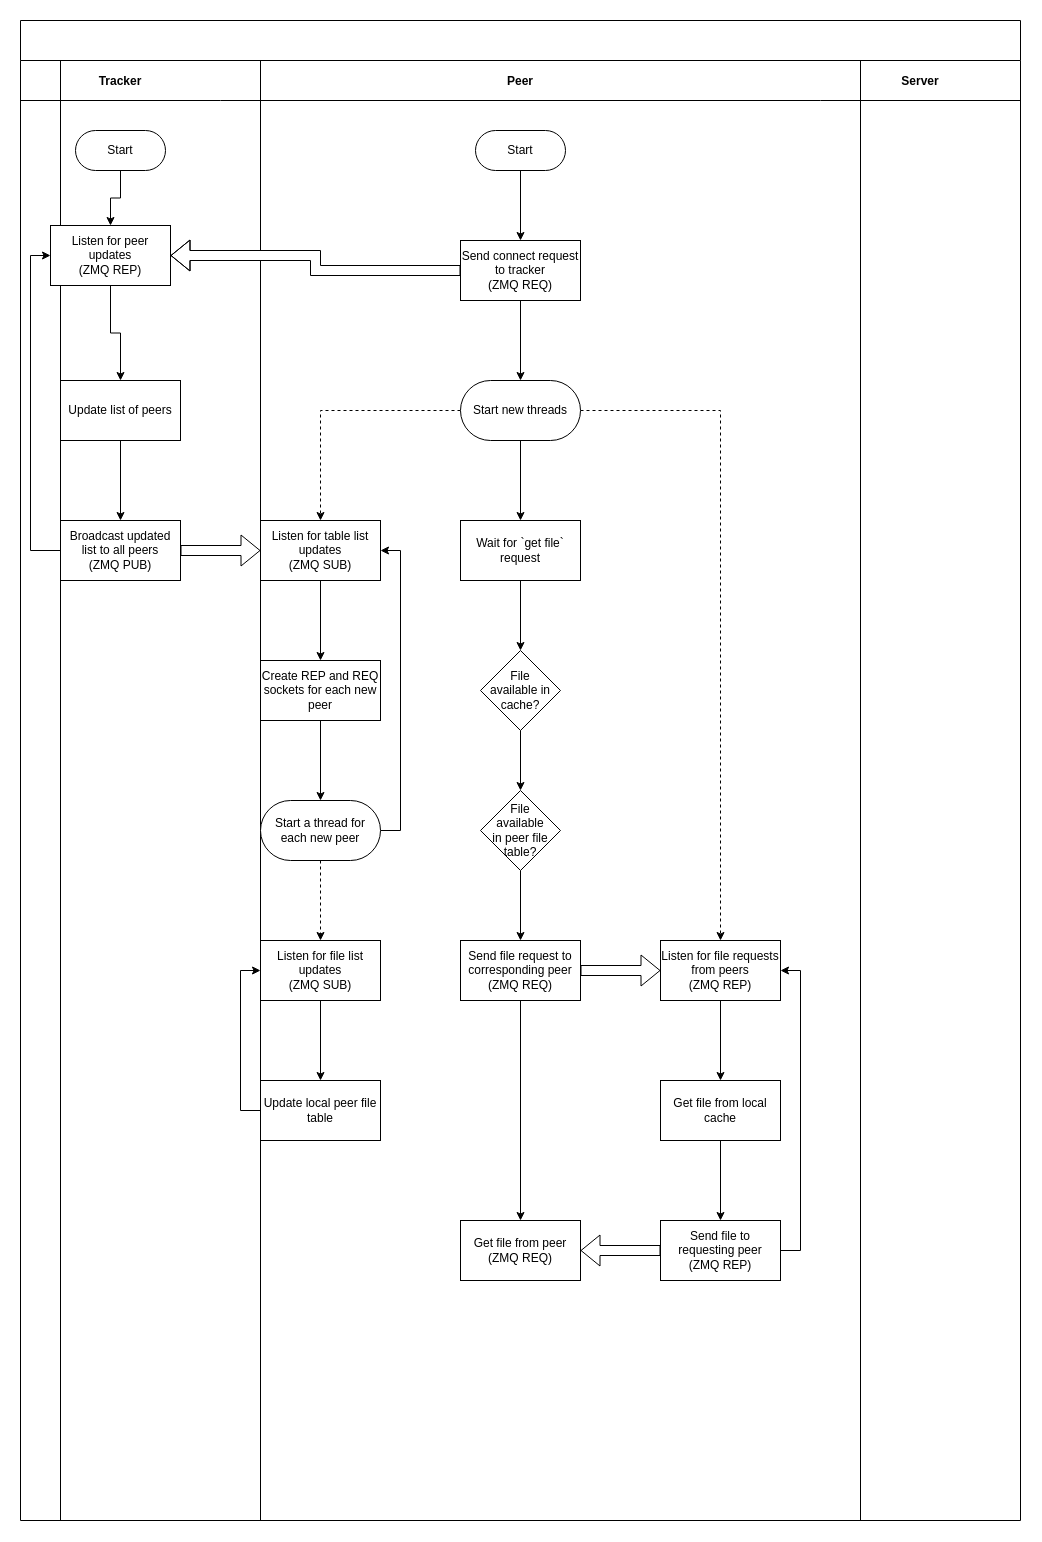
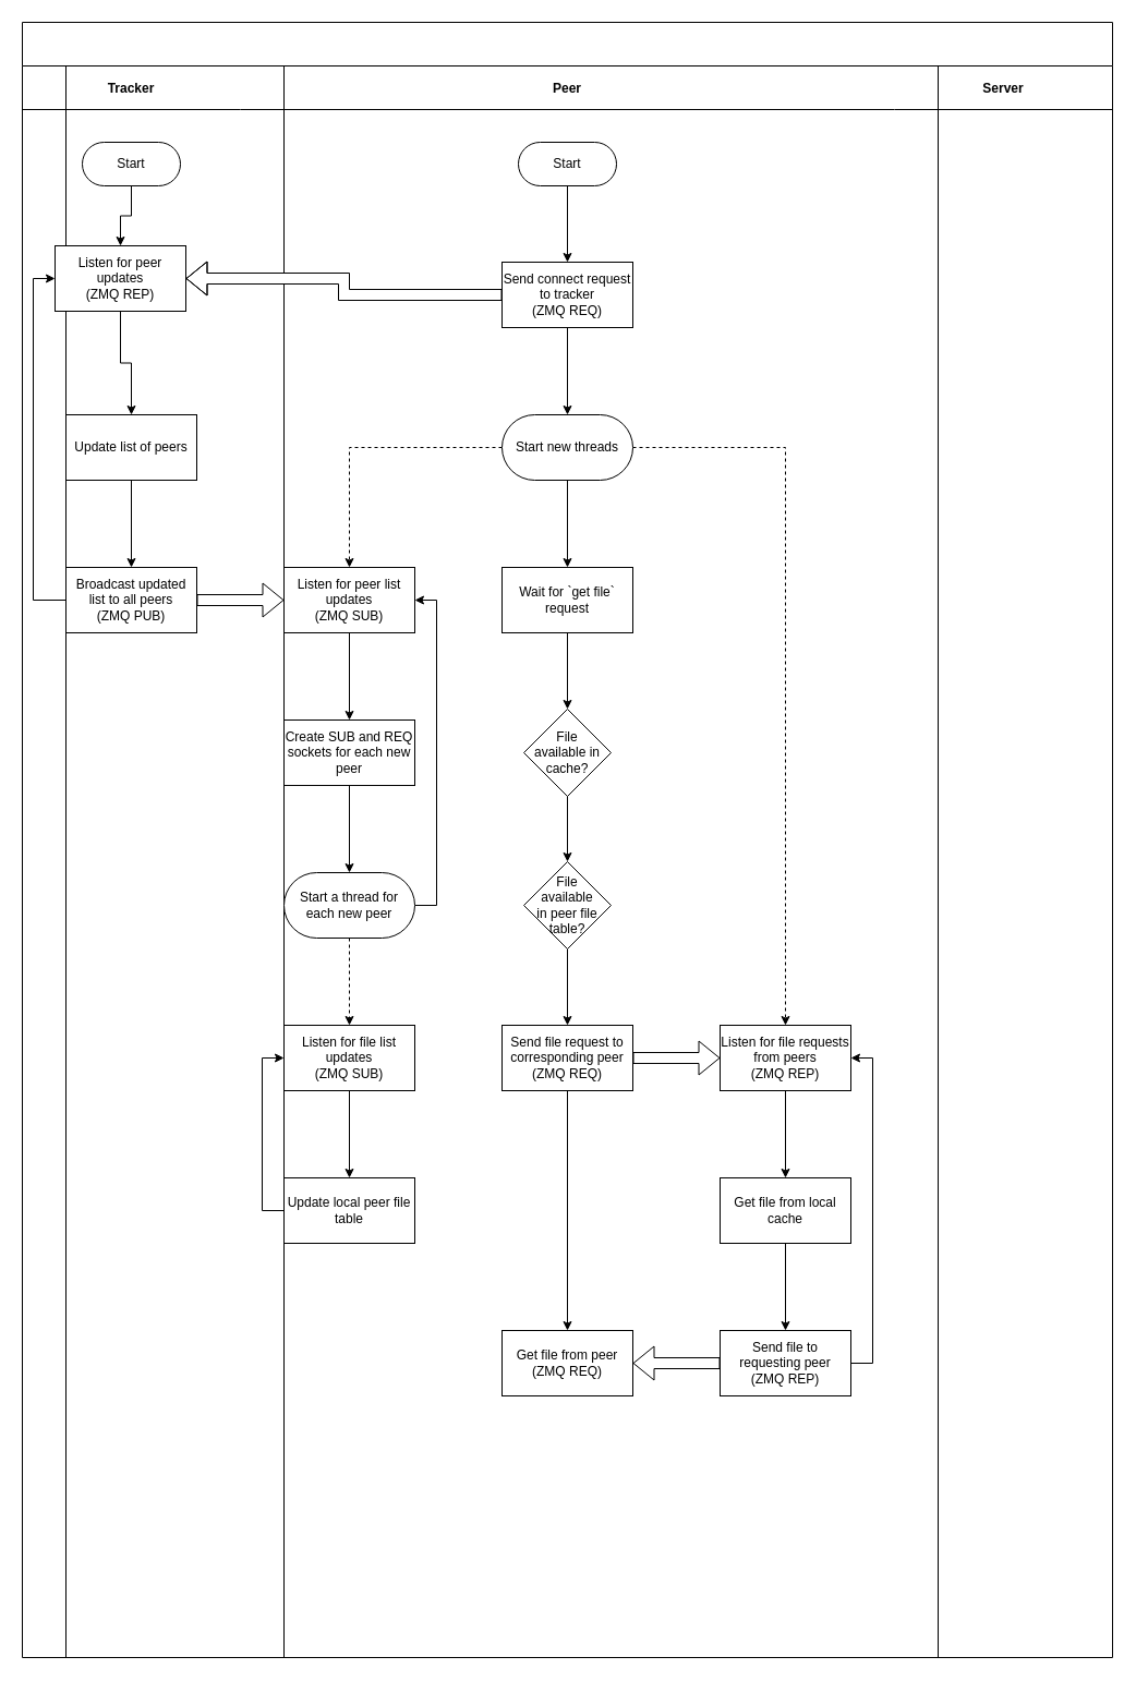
  <mxCell id="0" />
  <mxCell id="1" parent="0" />
  <mxCell id="2" value="" style="shape=table;childLayout=tableLayout;startSize=40;collapsible=0;recursiveResize=0;expand=0;fillColor=none;fontStyle=1" parent="1" vertex="1"><mxGeometry x="20" y="20" width="1000" height="1500" as="geometry" /></mxCell>
  <mxCell id="3" value="" style="shape=tableRow;horizontal=0;swimlaneHead=0;swimlaneBody=0;top=0;left=0;bottom=0;right=0;fillColor=none;points=[[0,0.5],[1,0.5]];portConstraint=eastwest;startSize=40;collapsible=0;recursiveResize=0;expand=0;fontStyle=1;" parent="2" vertex="1"><mxGeometry y="40" width="1000" height="1460" as="geometry" /></mxCell>
  <mxCell id="4" value="Tracker" style="swimlane;swimlaneHead=0;swimlaneBody=0;connectable=0;fillColor=none;startSize=40;collapsible=0;recursiveResize=0;expand=0;fontStyle=1;" parent="3" vertex="1"><mxGeometry width="200" height="1460" as="geometry"><mxRectangle width="200" height="1460" as="alternateBounds" /></mxGeometry></mxCell>
  <mxCell id="5" value="Update list of peers" style="whiteSpace=wrap;html=1;rounded=0;glass=0;arcSize=50;" parent="4" vertex="1"><mxGeometry x="40" y="320" width="120" height="60" as="geometry" /></mxCell>
  <mxCell id="6" value="&lt;div&gt;Broadcast updated list to all peers&lt;/div&gt;&lt;div&gt;(ZMQ PUB)&lt;/div&gt;" style="whiteSpace=wrap;html=1;rounded=0;glass=0;arcSize=50;" parent="4" vertex="1"><mxGeometry x="40" y="460" width="120" height="60" as="geometry" /></mxCell>
  <mxCell id="7" value="" style="edgeStyle=orthogonalEdgeStyle;rounded=0;orthogonalLoop=1;jettySize=auto;html=1;" parent="4" source="5" target="6" edge="1"><mxGeometry relative="1" as="geometry" /></mxCell>
  <mxCell id="8" value="Start" style="rounded=1;whiteSpace=wrap;html=1;arcSize=50;" parent="4" vertex="1"><mxGeometry x="55" y="70" width="90" height="40" as="geometry" /></mxCell>
  <mxCell id="9" value="Peer" style="swimlane;swimlaneHead=0;swimlaneBody=0;connectable=0;fillColor=none;startSize=40;collapsible=0;recursiveResize=0;expand=0;fontStyle=1;" parent="3" vertex="1"><mxGeometry x="200" width="600" height="1460" as="geometry"><mxRectangle width="600" height="1460" as="alternateBounds" /></mxGeometry></mxCell>
  <mxCell id="10" value="Start" style="rounded=1;whiteSpace=wrap;html=1;arcSize=50;" parent="9" vertex="1"><mxGeometry x="255" y="70" width="90" height="40" as="geometry" /></mxCell>
- <mxCell id="11" value="&lt;div&gt;Listen for table list updates&lt;/div&gt;&lt;div&gt;(ZMQ SUB)&lt;/div&gt;" style="whiteSpace=wrap;html=1;rounded=0;glass=0;arcSize=50;" parent="9" vertex="1"><mxGeometry x="40" y="460" width="120" height="60" as="geometry" /></mxCell>
+ <mxCell id="11" value="&lt;div&gt;Listen for peer list updates&lt;/div&gt;&lt;div&gt;(ZMQ SUB)&lt;/div&gt;" style="whiteSpace=wrap;html=1;rounded=0;glass=0;arcSize=50;" parent="9" vertex="1"><mxGeometry x="40" y="460" width="120" height="60" as="geometry" /></mxCell>
  <mxCell id="12" value="" style="edgeStyle=orthogonalEdgeStyle;rounded=0;orthogonalLoop=1;jettySize=auto;html=1;" edge="1" parent="9" source="17" target="20"><mxGeometry relative="1" as="geometry" /></mxCell>
  <mxCell id="13" value="" style="edgeStyle=orthogonalEdgeStyle;rounded=0;orthogonalLoop=1;jettySize=auto;html=1;" edge="1" parent="9" source="20" target="21"><mxGeometry relative="1" as="geometry" /></mxCell>
  <mxCell id="14" value="Wait for `get file` request" style="whiteSpace=wrap;html=1;rounded=0;glass=0;arcSize=50;" vertex="1" parent="9"><mxGeometry x="240" y="460" width="120" height="60" as="geometry" /></mxCell>
  <mxCell id="15" value="&lt;div&gt;File&lt;/div&gt;&lt;div&gt;available in&lt;/div&gt;&lt;div&gt;cache?&lt;/div&gt;" style="rhombus;whiteSpace=wrap;html=1;rounded=0;glass=0;arcSize=50;" vertex="1" parent="9"><mxGeometry x="260" y="590" width="80" height="80" as="geometry" /></mxCell>
  <mxCell id="16" value="" style="edgeStyle=orthogonalEdgeStyle;rounded=0;orthogonalLoop=1;jettySize=auto;html=1;" edge="1" parent="9" source="14" target="15"><mxGeometry relative="1" as="geometry" /></mxCell>
  <mxCell id="17" value="&lt;div&gt;File&lt;/div&gt;&lt;div&gt;available&lt;/div&gt;&lt;div&gt;in peer file&lt;/div&gt;&lt;div&gt;table?&lt;br&gt;&lt;/div&gt;" style="rhombus;whiteSpace=wrap;html=1;rounded=0;glass=0;arcSize=50;" vertex="1" parent="9"><mxGeometry x="260" y="730" width="80" height="80" as="geometry" /></mxCell>
  <mxCell id="18" value="" style="edgeStyle=orthogonalEdgeStyle;rounded=0;orthogonalLoop=1;jettySize=auto;html=1;" edge="1" parent="9" source="15" target="17"><mxGeometry relative="1" as="geometry" /></mxCell>
  <mxCell id="19" style="edgeStyle=orthogonalEdgeStyle;rounded=0;orthogonalLoop=1;jettySize=auto;html=1;exitX=1;exitY=0.5;exitDx=0;exitDy=0;entryX=0;entryY=0.5;entryDx=0;entryDy=0;shape=flexArrow;fillColor=default;" edge="1" parent="9" source="20" target="22"><mxGeometry relative="1" as="geometry" /></mxCell>
  <mxCell id="20" value="&lt;div&gt;Send file request to corresponding peer&lt;/div&gt;&lt;div&gt;(ZMQ REQ)&lt;br&gt;&lt;/div&gt;" style="whiteSpace=wrap;html=1;rounded=0;glass=0;arcSize=50;" vertex="1" parent="9"><mxGeometry x="240" y="880" width="120" height="60" as="geometry" /></mxCell>
  <mxCell id="21" value="&lt;div&gt;Get file from peer&lt;/div&gt;&lt;div&gt;(ZMQ REQ)&lt;br&gt;&lt;/div&gt;" style="whiteSpace=wrap;html=1;rounded=0;glass=0;arcSize=50;" vertex="1" parent="9"><mxGeometry x="240" y="1160" width="120" height="60" as="geometry" /></mxCell>
  <mxCell id="22" value="&lt;div&gt;Listen for file requests from peers&lt;/div&gt;&lt;div&gt;(ZMQ REP)&lt;br&gt;&lt;/div&gt;" style="whiteSpace=wrap;html=1;rounded=0;glass=0;arcSize=50;" vertex="1" parent="9"><mxGeometry x="440" y="880" width="120" height="60" as="geometry" /></mxCell>
  <mxCell id="23" value="&lt;div&gt;Get file from local cache&lt;/div&gt;" style="whiteSpace=wrap;html=1;rounded=0;glass=0;arcSize=50;" vertex="1" parent="9"><mxGeometry x="440" y="1020" width="120" height="60" as="geometry" /></mxCell>
  <mxCell id="24" style="edgeStyle=orthogonalEdgeStyle;rounded=0;orthogonalLoop=1;jettySize=auto;html=1;exitX=1;exitY=0.5;exitDx=0;exitDy=0;entryX=1;entryY=0.5;entryDx=0;entryDy=0;" edge="1" parent="9" source="26" target="22"><mxGeometry relative="1" as="geometry" /></mxCell>
  <mxCell id="25" style="edgeStyle=orthogonalEdgeStyle;shape=flexArrow;rounded=0;orthogonalLoop=1;jettySize=auto;html=1;exitX=0;exitY=0.5;exitDx=0;exitDy=0;entryX=1;entryY=0.5;entryDx=0;entryDy=0;fillColor=default;" edge="1" parent="9" source="26" target="21"><mxGeometry relative="1" as="geometry" /></mxCell>
  <mxCell id="26" value="&lt;div&gt;Send file to requesting peer&lt;/div&gt;&lt;div&gt;(ZMQ REP)&lt;br&gt;&lt;/div&gt;" style="whiteSpace=wrap;html=1;rounded=0;glass=0;arcSize=50;" vertex="1" parent="9"><mxGeometry x="440" y="1160" width="120" height="60" as="geometry" /></mxCell>
  <mxCell id="27" value="" style="edgeStyle=orthogonalEdgeStyle;rounded=0;orthogonalLoop=1;jettySize=auto;html=1;" edge="1" parent="9" source="22" target="23"><mxGeometry relative="1" as="geometry" /></mxCell>
  <mxCell id="28" value="" style="edgeStyle=orthogonalEdgeStyle;rounded=0;orthogonalLoop=1;jettySize=auto;html=1;" edge="1" parent="9" source="23" target="26"><mxGeometry relative="1" as="geometry" /></mxCell>
  <mxCell id="29" value="Server" style="swimlane;swimlaneHead=0;swimlaneBody=0;connectable=0;fillColor=none;startSize=40;collapsible=0;recursiveResize=0;expand=0;fontStyle=1;" parent="3" vertex="1"><mxGeometry x="800" width="200" height="1460" as="geometry"><mxRectangle width="200" height="1460" as="alternateBounds" /></mxGeometry></mxCell>
  <mxCell id="30" style="edgeStyle=orthogonalEdgeStyle;rounded=0;orthogonalLoop=1;jettySize=auto;html=1;exitX=1;exitY=0.5;exitDx=0;exitDy=0;entryX=0;entryY=0.5;entryDx=0;entryDy=0;shape=flexArrow;fillColor=default;" parent="3" source="6" target="11" edge="1"><mxGeometry relative="1" as="geometry" /></mxCell>
  <mxCell id="31" value="" style="edgeStyle=orthogonalEdgeStyle;rounded=0;orthogonalLoop=1;jettySize=auto;html=1;" parent="1" source="33" target="38" edge="1"><mxGeometry relative="1" as="geometry" /></mxCell>
  <mxCell id="32" style="edgeStyle=orthogonalEdgeStyle;rounded=0;orthogonalLoop=1;jettySize=auto;html=1;exitX=0;exitY=0.5;exitDx=0;exitDy=0;entryX=1;entryY=0.5;entryDx=0;entryDy=0;shape=flexArrow;fillColor=default;" parent="1" source="33" target="40" edge="1"><mxGeometry relative="1" as="geometry" /></mxCell>
  <mxCell id="33" value="&lt;div&gt;Send connect request to tracker&lt;/div&gt;&lt;div&gt;(ZMQ REQ)&lt;br&gt;&lt;/div&gt;" style="whiteSpace=wrap;html=1;rounded=0;arcSize=50;glass=0;" parent="1" vertex="1"><mxGeometry x="460" y="240" width="120" height="60" as="geometry" /></mxCell>
  <mxCell id="34" value="" style="edgeStyle=orthogonalEdgeStyle;rounded=0;orthogonalLoop=1;jettySize=auto;html=1;" parent="1" source="10" target="33" edge="1"><mxGeometry relative="1" as="geometry" /></mxCell>
  <mxCell id="35" value="" style="edgeStyle=orthogonalEdgeStyle;rounded=0;orthogonalLoop=1;jettySize=auto;html=1;dashed=1;" parent="1" source="38" target="11" edge="1"><mxGeometry relative="1" as="geometry" /></mxCell>
  <mxCell id="36" style="edgeStyle=orthogonalEdgeStyle;rounded=0;orthogonalLoop=1;jettySize=auto;html=1;exitX=0.5;exitY=1;exitDx=0;exitDy=0;entryX=0.5;entryY=0;entryDx=0;entryDy=0;" edge="1" parent="1" source="38" target="14"><mxGeometry relative="1" as="geometry" /></mxCell>
  <mxCell id="37" style="edgeStyle=orthogonalEdgeStyle;rounded=0;orthogonalLoop=1;jettySize=auto;html=1;exitX=1;exitY=0.5;exitDx=0;exitDy=0;dashed=1;" edge="1" parent="1" source="38" target="22"><mxGeometry relative="1" as="geometry" /></mxCell>
  <mxCell id="38" value="&lt;div&gt;Start new threads&lt;/div&gt;" style="whiteSpace=wrap;html=1;rounded=1;glass=0;arcSize=50;" parent="1" vertex="1"><mxGeometry x="460" y="380" width="120" height="60" as="geometry" /></mxCell>
  <mxCell id="39" style="edgeStyle=orthogonalEdgeStyle;rounded=0;orthogonalLoop=1;jettySize=auto;html=1;exitX=0.5;exitY=1;exitDx=0;exitDy=0;entryX=0.5;entryY=0;entryDx=0;entryDy=0;" parent="1" source="40" target="5" edge="1"><mxGeometry relative="1" as="geometry" /></mxCell>
  <mxCell id="40" value="&lt;div&gt;Listen for peer updates&lt;/div&gt;&lt;div&gt;(ZMQ REP)&lt;br&gt;&lt;/div&gt;" style="whiteSpace=wrap;html=1;rounded=0;glass=0;arcSize=50;" parent="1" vertex="1"><mxGeometry x="50" y="225" width="120" height="60" as="geometry" /></mxCell>
  <mxCell id="41" style="edgeStyle=orthogonalEdgeStyle;rounded=0;orthogonalLoop=1;jettySize=auto;html=1;exitX=0.5;exitY=1;exitDx=0;exitDy=0;entryX=0.5;entryY=0;entryDx=0;entryDy=0;" parent="1" source="8" target="40" edge="1"><mxGeometry relative="1" as="geometry" /></mxCell>
  <mxCell id="42" style="edgeStyle=orthogonalEdgeStyle;rounded=0;orthogonalLoop=1;jettySize=auto;html=1;exitX=0;exitY=0.5;exitDx=0;exitDy=0;entryX=0;entryY=0.5;entryDx=0;entryDy=0;" parent="1" source="6" target="40" edge="1"><mxGeometry relative="1" as="geometry" /></mxCell>
  <mxCell id="43" value="" style="edgeStyle=orthogonalEdgeStyle;rounded=0;orthogonalLoop=1;jettySize=auto;html=1;fillColor=default;" parent="1" source="44" target="48" edge="1"><mxGeometry relative="1" as="geometry" /></mxCell>
- <mxCell id="44" value="Create REP and REQ sockets for each new peer" style="whiteSpace=wrap;html=1;rounded=0;glass=0;arcSize=50;" parent="1" vertex="1"><mxGeometry x="260" y="660" width="120" height="60" as="geometry" /></mxCell>
+ <mxCell id="44" value="Create SUB and REQ sockets for each new peer" style="whiteSpace=wrap;html=1;rounded=0;glass=0;arcSize=50;" parent="1" vertex="1"><mxGeometry x="260" y="660" width="120" height="60" as="geometry" /></mxCell>
  <mxCell id="45" value="" style="edgeStyle=orthogonalEdgeStyle;rounded=0;orthogonalLoop=1;jettySize=auto;html=1;fillColor=default;" parent="1" source="11" target="44" edge="1"><mxGeometry relative="1" as="geometry" /></mxCell>
  <mxCell id="46" style="edgeStyle=orthogonalEdgeStyle;rounded=0;orthogonalLoop=1;jettySize=auto;html=1;exitX=1;exitY=0.5;exitDx=0;exitDy=0;entryX=1;entryY=0.5;entryDx=0;entryDy=0;fillColor=default;" parent="1" source="48" target="11" edge="1"><mxGeometry relative="1" as="geometry" /></mxCell>
  <mxCell id="47" value="" style="edgeStyle=orthogonalEdgeStyle;rounded=0;orthogonalLoop=1;jettySize=auto;html=1;fillColor=default;dashed=1;" parent="1" source="48" target="50" edge="1"><mxGeometry relative="1" as="geometry" /></mxCell>
  <mxCell id="48" value="&lt;div&gt;Start a thread for each new peer&lt;br&gt;&lt;/div&gt;" style="whiteSpace=wrap;html=1;rounded=1;glass=0;arcSize=50;" parent="1" vertex="1"><mxGeometry x="260" y="800" width="120" height="60" as="geometry" /></mxCell>
  <mxCell id="49" value="" style="edgeStyle=orthogonalEdgeStyle;rounded=0;orthogonalLoop=1;jettySize=auto;html=1;" edge="1" parent="1" source="50" target="52"><mxGeometry relative="1" as="geometry" /></mxCell>
  <mxCell id="50" value="&lt;div&gt;Listen for file list updates&lt;/div&gt;&lt;div&gt;(ZMQ SUB)&lt;br&gt;&lt;/div&gt;" style="whiteSpace=wrap;html=1;rounded=0;glass=0;arcSize=50;" parent="1" vertex="1"><mxGeometry x="260" y="940" width="120" height="60" as="geometry" /></mxCell>
  <mxCell id="51" style="edgeStyle=orthogonalEdgeStyle;rounded=0;orthogonalLoop=1;jettySize=auto;html=1;exitX=0;exitY=0.5;exitDx=0;exitDy=0;entryX=0;entryY=0.5;entryDx=0;entryDy=0;" edge="1" parent="1" source="52" target="50"><mxGeometry relative="1" as="geometry" /></mxCell>
  <mxCell id="52" value="Update local peer file table" style="whiteSpace=wrap;html=1;rounded=0;glass=0;arcSize=50;" vertex="1" parent="1"><mxGeometry x="260" y="1080" width="120" height="60" as="geometry" /></mxCell>
